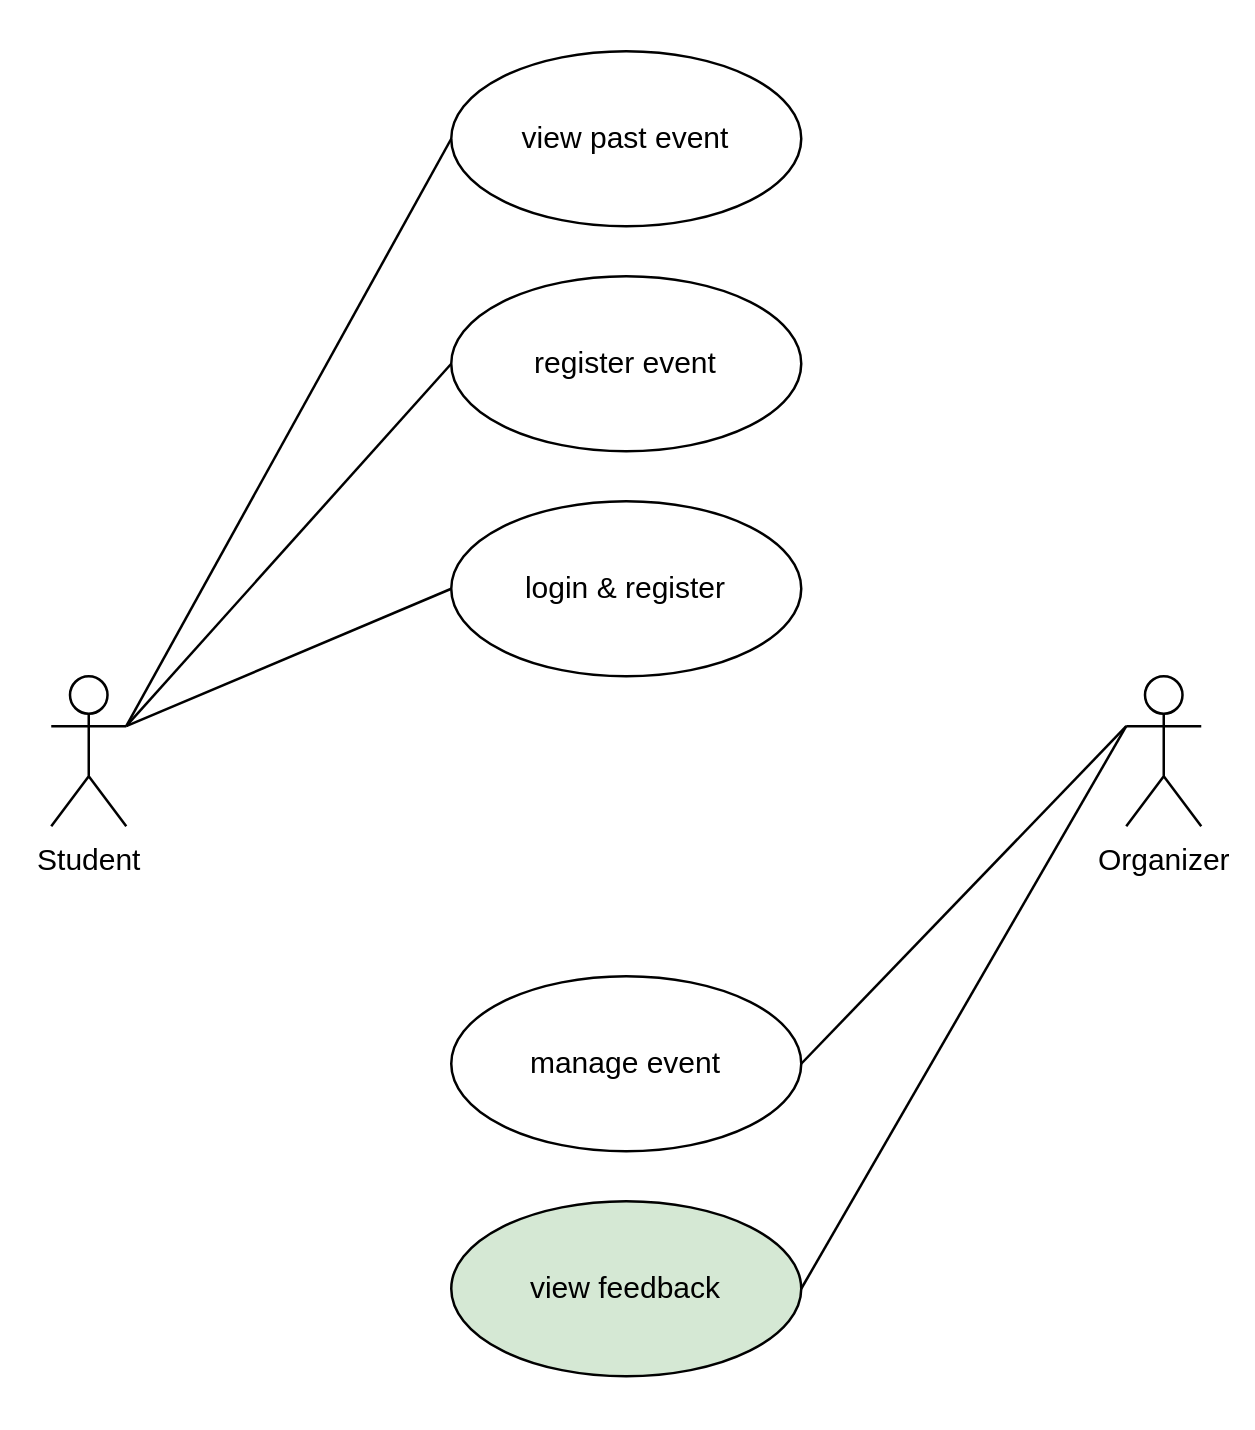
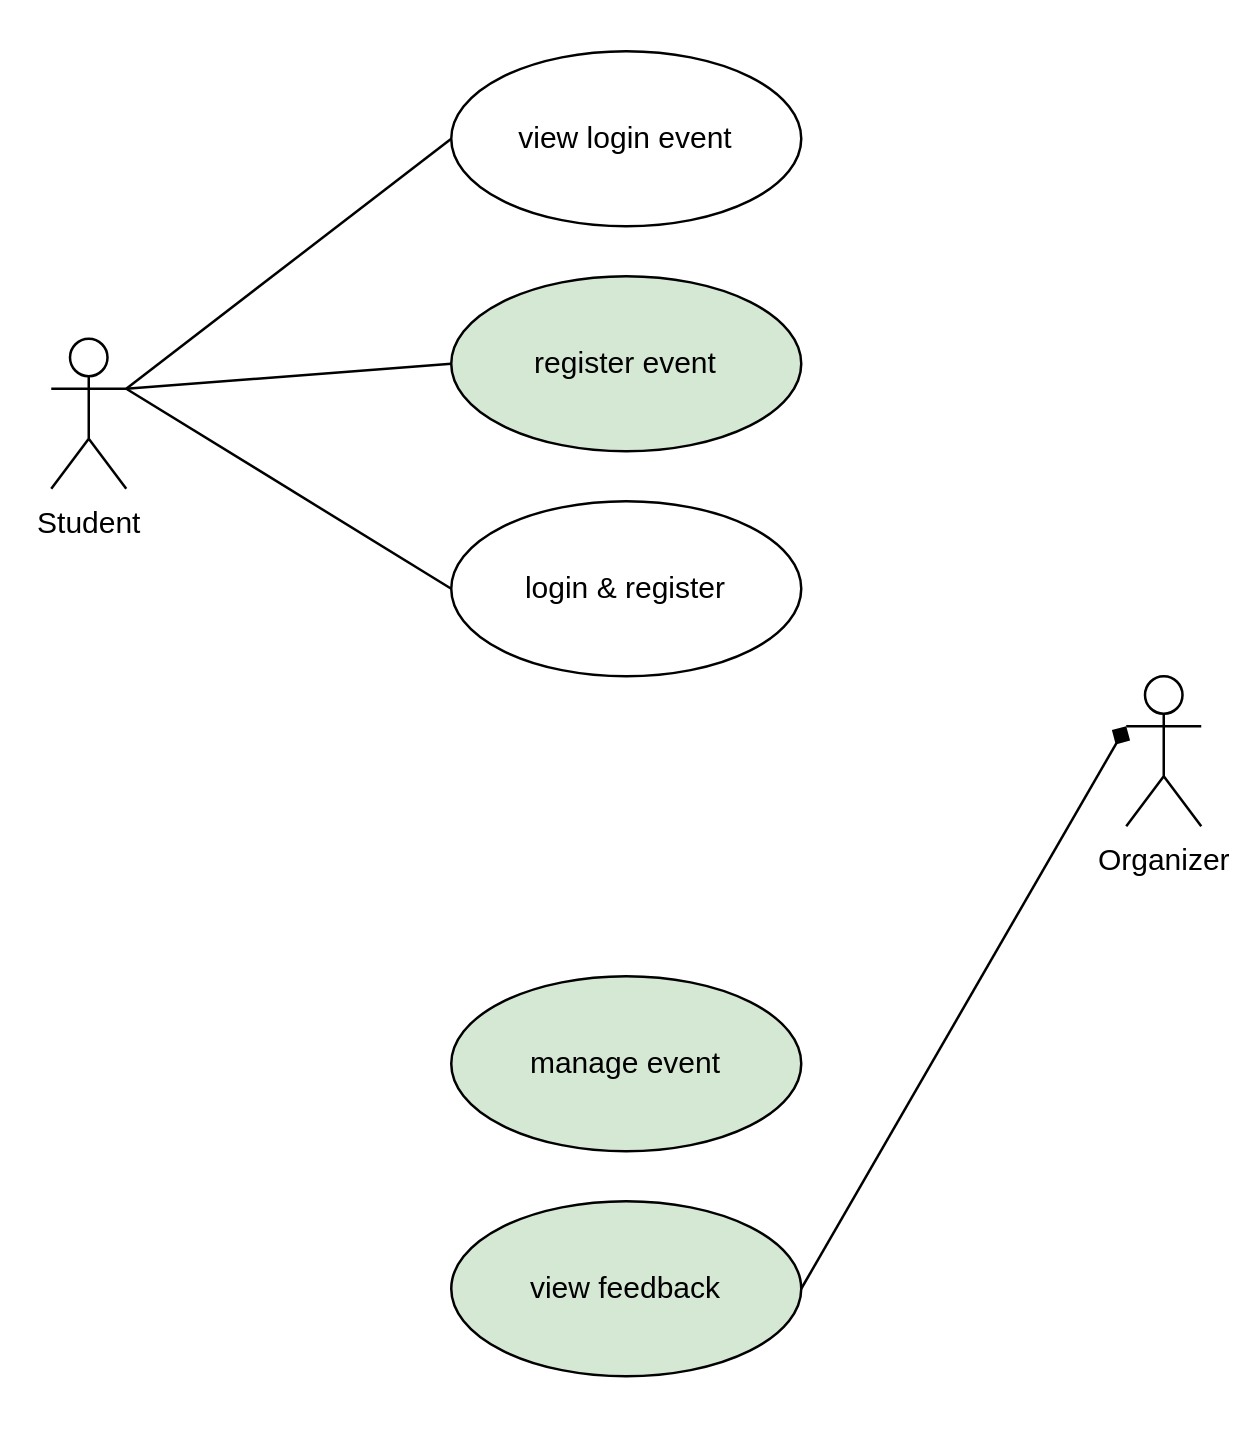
  <mxCell id="0" />
  <mxCell id="1" parent="0" />
- <mxCell id="2" value="Student" style="shape=umlActor;verticalLabelPosition=bottom;verticalAlign=top;html=1;" vertex="1" parent="1"><mxGeometry x="20" y="270" width="30" height="60" as="geometry" /></mxCell>
+ <mxCell id="2" value="Student" style="shape=umlActor;verticalLabelPosition=bottom;verticalAlign=top;html=1;" vertex="1" parent="1"><mxGeometry x="20" y="135" width="30" height="60" as="geometry" /></mxCell>
  <mxCell id="3" value="Organizer" style="shape=umlActor;verticalLabelPosition=bottom;verticalAlign=top;html=1;" vertex="1" parent="1"><mxGeometry x="450" y="270" width="30" height="60" as="geometry" /></mxCell>
- <mxCell id="4" value="register event" style="ellipse;whiteSpace=wrap;html=1;" vertex="1" parent="1"><mxGeometry x="180" y="110" width="140" height="70" as="geometry" /></mxCell>
+ <mxCell id="4" value="register event" style="ellipse;whiteSpace=wrap;html=1;fillColor=#d5e8d4;" vertex="1" parent="1"><mxGeometry x="180" y="110" width="140" height="70" as="geometry" /></mxCell>
  <mxCell id="5" value="login &amp;amp; register" style="ellipse;whiteSpace=wrap;html=1;" vertex="1" parent="1"><mxGeometry x="180" y="200" width="140" height="70" as="geometry" /></mxCell>
- <mxCell id="6" value="manage event" style="ellipse;whiteSpace=wrap;html=1;" vertex="1" parent="1"><mxGeometry x="180" y="390" width="140" height="70" as="geometry" /></mxCell>
+ <mxCell id="6" value="manage event" style="ellipse;whiteSpace=wrap;html=1;fillColor=#d5e8d4;" vertex="1" parent="1"><mxGeometry x="180" y="390" width="140" height="70" as="geometry" /></mxCell>
  <mxCell id="7" value="view feedback" style="ellipse;whiteSpace=wrap;html=1;fillColor=#d5e8d4;" vertex="1" parent="1"><mxGeometry x="180" y="480" width="140" height="70" as="geometry" /></mxCell>
  <mxCell id="8" value="" style="endArrow=none;html=1;rounded=0;exitX=1;exitY=0.333;exitDx=0;exitDy=0;exitPerimeter=0;entryX=0;entryY=0.5;entryDx=0;entryDy=0;" edge="1" parent="1" source="2" target="4"><mxGeometry width="50" height="50" relative="1" as="geometry"><mxPoint x="310" y="340" as="sourcePoint" /><mxPoint x="360" y="290" as="targetPoint" /></mxGeometry></mxCell>
  <mxCell id="9" value="" style="endArrow=none;html=1;rounded=0;exitX=1;exitY=0.333;exitDx=0;exitDy=0;exitPerimeter=0;entryX=0;entryY=0.5;entryDx=0;entryDy=0;" edge="1" parent="1" source="2" target="5"><mxGeometry width="50" height="50" relative="1" as="geometry"><mxPoint x="80" y="395" as="sourcePoint" /><mxPoint x="210" y="250" as="targetPoint" /></mxGeometry></mxCell>
- <mxCell id="10" value="" style="endArrow=none;html=1;rounded=0;exitX=1;exitY=0.5;exitDx=0;exitDy=0;entryX=0;entryY=0.333;entryDx=0;entryDy=0;entryPerimeter=0;" edge="1" parent="1" source="6" target="3"><mxGeometry width="50" height="50" relative="1" as="geometry"><mxPoint x="370" y="485" as="sourcePoint" /><mxPoint x="500" y="340" as="targetPoint" /></mxGeometry></mxCell>
- <mxCell id="11" value="" style="endArrow=none;html=1;rounded=0;exitX=1;exitY=0.5;exitDx=0;exitDy=0;entryX=0;entryY=0.333;entryDx=0;entryDy=0;entryPerimeter=0;" edge="1" parent="1" source="7" target="3"><mxGeometry width="50" height="50" relative="1" as="geometry"><mxPoint x="340" y="555" as="sourcePoint" /><mxPoint x="470" y="410" as="targetPoint" /></mxGeometry></mxCell>
- <mxCell id="12" value="view past event" style="ellipse;whiteSpace=wrap;html=1;" vertex="1" parent="1"><mxGeometry x="180" y="20" width="140" height="70" as="geometry" /></mxCell>
+ <mxCell id="11" value="" style="endArrow=diamond;html=1;rounded=0;exitX=1;exitY=0.5;exitDx=0;exitDy=0;entryX=0;entryY=0.333;entryDx=0;entryDy=0;entryPerimeter=0;" edge="1" parent="1" source="7" target="3"><mxGeometry width="50" height="50" relative="1" as="geometry"><mxPoint x="340" y="555" as="sourcePoint" /><mxPoint x="470" y="410" as="targetPoint" /></mxGeometry></mxCell>
+ <mxCell id="12" value="view login event" style="ellipse;whiteSpace=wrap;html=1;" vertex="1" parent="1"><mxGeometry x="180" y="20" width="140" height="70" as="geometry" /></mxCell>
  <mxCell id="13" value="" style="endArrow=none;html=1;rounded=0;exitX=1;exitY=0.333;exitDx=0;exitDy=0;exitPerimeter=0;entryX=0;entryY=0.5;entryDx=0;entryDy=0;" edge="1" parent="1" source="2" target="12"><mxGeometry width="50" height="50" relative="1" as="geometry"><mxPoint x="110" y="365" as="sourcePoint" /><mxPoint x="240" y="220" as="targetPoint" /></mxGeometry></mxCell>
